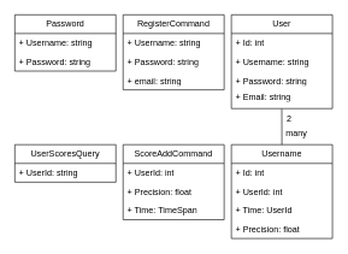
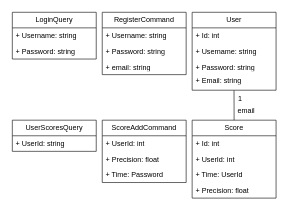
  <mxCell id="0" />
  <mxCell id="1" parent="0" />
- <mxCell id="2" value="Password" style="swimlane;fontStyle=0;childLayout=stackLayout;horizontal=1;startSize=26;fillColor=none;horizontalStack=0;resizeParent=1;resizeParentMax=0;resizeLast=0;collapsible=1;marginBottom=0;whiteSpace=wrap;html=1;" vertex="1" parent="1"><mxGeometry x="20" y="20" width="140" height="78" as="geometry" /></mxCell>
+ <mxCell id="2" value="LoginQuery" style="swimlane;fontStyle=0;childLayout=stackLayout;horizontal=1;startSize=26;fillColor=none;horizontalStack=0;resizeParent=1;resizeParentMax=0;resizeLast=0;collapsible=1;marginBottom=0;whiteSpace=wrap;html=1;" vertex="1" parent="1"><mxGeometry x="20" y="20" width="140" height="78" as="geometry" /></mxCell>
  <mxCell id="3" value="+ Username: string" style="text;strokeColor=none;fillColor=none;align=left;verticalAlign=top;spacingLeft=4;spacingRight=4;overflow=hidden;rotatable=0;points=[[0,0.5],[1,0.5]];portConstraint=eastwest;whiteSpace=wrap;html=1;" vertex="1" parent="2"><mxGeometry y="26" width="140" height="26" as="geometry" /></mxCell>
  <mxCell id="4" value="+ Password: string" style="text;strokeColor=none;fillColor=none;align=left;verticalAlign=top;spacingLeft=4;spacingRight=4;overflow=hidden;rotatable=0;points=[[0,0.5],[1,0.5]];portConstraint=eastwest;whiteSpace=wrap;html=1;" vertex="1" parent="2"><mxGeometry y="52" width="140" height="26" as="geometry" /></mxCell>
  <mxCell id="5" value="RegisterCommand" style="swimlane;fontStyle=0;childLayout=stackLayout;horizontal=1;startSize=26;fillColor=none;horizontalStack=0;resizeParent=1;resizeParentMax=0;resizeLast=0;collapsible=1;marginBottom=0;whiteSpace=wrap;html=1;" vertex="1" parent="1"><mxGeometry x="170" y="20" width="140" height="104" as="geometry" /></mxCell>
  <mxCell id="6" value="+ Username: string" style="text;strokeColor=none;fillColor=none;align=left;verticalAlign=top;spacingLeft=4;spacingRight=4;overflow=hidden;rotatable=0;points=[[0,0.5],[1,0.5]];portConstraint=eastwest;whiteSpace=wrap;html=1;" vertex="1" parent="5"><mxGeometry y="26" width="140" height="26" as="geometry" /></mxCell>
  <mxCell id="7" value="+ Password: string" style="text;strokeColor=none;fillColor=none;align=left;verticalAlign=top;spacingLeft=4;spacingRight=4;overflow=hidden;rotatable=0;points=[[0,0.5],[1,0.5]];portConstraint=eastwest;whiteSpace=wrap;html=1;" vertex="1" parent="5"><mxGeometry y="52" width="140" height="26" as="geometry" /></mxCell>
  <mxCell id="8" value="+ email: string&lt;br&gt;" style="text;strokeColor=none;fillColor=none;align=left;verticalAlign=top;spacingLeft=4;spacingRight=4;overflow=hidden;rotatable=0;points=[[0,0.5],[1,0.5]];portConstraint=eastwest;whiteSpace=wrap;html=1;" vertex="1" parent="5"><mxGeometry y="78" width="140" height="26" as="geometry" /></mxCell>
  <mxCell id="9" value="User" style="swimlane;fontStyle=0;childLayout=stackLayout;horizontal=1;startSize=26;fillColor=none;horizontalStack=0;resizeParent=1;resizeParentMax=0;resizeLast=0;collapsible=1;marginBottom=0;whiteSpace=wrap;html=1;" vertex="1" parent="1"><mxGeometry x="320" y="20" width="140" height="130" as="geometry" /></mxCell>
  <mxCell id="10" value="+ Id: int" style="text;strokeColor=none;fillColor=none;align=left;verticalAlign=top;spacingLeft=4;spacingRight=4;overflow=hidden;rotatable=0;points=[[0,0.5],[1,0.5]];portConstraint=eastwest;whiteSpace=wrap;html=1;" vertex="1" parent="9"><mxGeometry y="26" width="140" height="26" as="geometry" /></mxCell>
  <mxCell id="11" value="+ Username: string" style="text;strokeColor=none;fillColor=none;align=left;verticalAlign=top;spacingLeft=4;spacingRight=4;overflow=hidden;rotatable=0;points=[[0,0.5],[1,0.5]];portConstraint=eastwest;whiteSpace=wrap;html=1;" vertex="1" parent="9"><mxGeometry y="52" width="140" height="26" as="geometry" /></mxCell>
  <mxCell id="12" value="+ Password: string" style="text;strokeColor=none;fillColor=none;align=left;verticalAlign=top;spacingLeft=4;spacingRight=4;overflow=hidden;rotatable=0;points=[[0,0.5],[1,0.5]];portConstraint=eastwest;whiteSpace=wrap;html=1;" vertex="1" parent="9"><mxGeometry y="78" width="140" height="22" as="geometry" /></mxCell>
  <mxCell id="13" value="+ Email: string" style="text;strokeColor=none;fillColor=none;align=left;verticalAlign=top;spacingLeft=4;spacingRight=4;overflow=hidden;rotatable=0;points=[[0,0.5],[1,0.5]];portConstraint=eastwest;whiteSpace=wrap;html=1;" vertex="1" parent="9"><mxGeometry y="100" width="140" height="30" as="geometry" /></mxCell>
- <mxCell id="14" value="Username" style="swimlane;fontStyle=0;childLayout=stackLayout;horizontal=1;startSize=26;fillColor=none;horizontalStack=0;resizeParent=1;resizeParentMax=0;resizeLast=0;collapsible=1;marginBottom=0;whiteSpace=wrap;html=1;" vertex="1" parent="1"><mxGeometry x="320" y="200" width="140" height="130" as="geometry" /></mxCell>
+ <mxCell id="14" value="Score" style="swimlane;fontStyle=0;childLayout=stackLayout;horizontal=1;startSize=26;fillColor=none;horizontalStack=0;resizeParent=1;resizeParentMax=0;resizeLast=0;collapsible=1;marginBottom=0;whiteSpace=wrap;html=1;" vertex="1" parent="1"><mxGeometry x="320" y="200" width="140" height="130" as="geometry" /></mxCell>
  <mxCell id="15" value="+ Id: int&amp;nbsp;" style="text;strokeColor=none;fillColor=none;align=left;verticalAlign=top;spacingLeft=4;spacingRight=4;overflow=hidden;rotatable=0;points=[[0,0.5],[1,0.5]];portConstraint=eastwest;whiteSpace=wrap;html=1;" vertex="1" parent="14"><mxGeometry y="26" width="140" height="26" as="geometry" /></mxCell>
  <mxCell id="16" value="+ UserId: int&amp;nbsp;" style="text;strokeColor=none;fillColor=none;align=left;verticalAlign=top;spacingLeft=4;spacingRight=4;overflow=hidden;rotatable=0;points=[[0,0.5],[1,0.5]];portConstraint=eastwest;whiteSpace=wrap;html=1;" vertex="1" parent="14"><mxGeometry y="52" width="140" height="26" as="geometry" /></mxCell>
  <mxCell id="17" value="+ Time: UserId&lt;br&gt;" style="text;strokeColor=none;fillColor=none;align=left;verticalAlign=top;spacingLeft=4;spacingRight=4;overflow=hidden;rotatable=0;points=[[0,0.5],[1,0.5]];portConstraint=eastwest;whiteSpace=wrap;html=1;" vertex="1" parent="14"><mxGeometry y="78" width="140" height="26" as="geometry" /></mxCell>
  <mxCell id="18" value="+ Precision: float" style="text;strokeColor=none;fillColor=none;align=left;verticalAlign=top;spacingLeft=4;spacingRight=4;overflow=hidden;rotatable=0;points=[[0,0.5],[1,0.5]];portConstraint=eastwest;whiteSpace=wrap;html=1;" vertex="1" parent="14"><mxGeometry y="104" width="140" height="26" as="geometry" /></mxCell>
  <mxCell id="19" value="ScoreAddCommand" style="swimlane;fontStyle=0;childLayout=stackLayout;horizontal=1;startSize=26;fillColor=none;horizontalStack=0;resizeParent=1;resizeParentMax=0;resizeLast=0;collapsible=1;marginBottom=0;whiteSpace=wrap;html=1;" vertex="1" parent="1"><mxGeometry x="170" y="200" width="140" height="104" as="geometry" /></mxCell>
  <mxCell id="20" value="+ UserId: int" style="text;strokeColor=none;fillColor=none;align=left;verticalAlign=top;spacingLeft=4;spacingRight=4;overflow=hidden;rotatable=0;points=[[0,0.5],[1,0.5]];portConstraint=eastwest;whiteSpace=wrap;html=1;" vertex="1" parent="19"><mxGeometry y="26" width="140" height="26" as="geometry" /></mxCell>
  <mxCell id="21" value="+ Precision: float" style="text;strokeColor=none;fillColor=none;align=left;verticalAlign=top;spacingLeft=4;spacingRight=4;overflow=hidden;rotatable=0;points=[[0,0.5],[1,0.5]];portConstraint=eastwest;whiteSpace=wrap;html=1;" vertex="1" parent="19"><mxGeometry y="52" width="140" height="26" as="geometry" /></mxCell>
- <mxCell id="22" value="+ Time: TimeSpan" style="text;strokeColor=none;fillColor=none;align=left;verticalAlign=top;spacingLeft=4;spacingRight=4;overflow=hidden;rotatable=0;points=[[0,0.5],[1,0.5]];portConstraint=eastwest;whiteSpace=wrap;html=1;" vertex="1" parent="19"><mxGeometry y="78" width="140" height="26" as="geometry" /></mxCell>
+ <mxCell id="22" value="+ Time: Password" style="text;strokeColor=none;fillColor=none;align=left;verticalAlign=top;spacingLeft=4;spacingRight=4;overflow=hidden;rotatable=0;points=[[0,0.5],[1,0.5]];portConstraint=eastwest;whiteSpace=wrap;html=1;" vertex="1" parent="19"><mxGeometry y="78" width="140" height="26" as="geometry" /></mxCell>
  <mxCell id="23" value="UserScoresQuery" style="swimlane;fontStyle=0;childLayout=stackLayout;horizontal=1;startSize=26;fillColor=none;horizontalStack=0;resizeParent=1;resizeParentMax=0;resizeLast=0;collapsible=1;marginBottom=0;whiteSpace=wrap;html=1;" vertex="1" parent="1"><mxGeometry x="20" y="200" width="140" height="52" as="geometry" /></mxCell>
  <mxCell id="24" value="+ UserId: string" style="text;strokeColor=none;fillColor=none;align=left;verticalAlign=top;spacingLeft=4;spacingRight=4;overflow=hidden;rotatable=0;points=[[0,0.5],[1,0.5]];portConstraint=eastwest;whiteSpace=wrap;html=1;" vertex="1" parent="23"><mxGeometry y="26" width="140" height="26" as="geometry" /></mxCell>
  <mxCell id="25" value="" style="endArrow=none;html=1;rounded=0;entryX=0.499;entryY=1.015;entryDx=0;entryDy=0;entryPerimeter=0;exitX=0.5;exitY=0;exitDx=0;exitDy=0;" edge="1" parent="1" source="14" target="13"><mxGeometry width="50" height="50" relative="1" as="geometry"><mxPoint x="400" y="250" as="sourcePoint" /><mxPoint x="450" y="200" as="targetPoint" /></mxGeometry></mxCell>
- <mxCell id="26" value="2" style="text;html=1;align=center;verticalAlign=middle;resizable=0;points=[];autosize=1;strokeColor=none;fillColor=none;" vertex="1" parent="1"><mxGeometry x="385" y="150" width="30" height="30" as="geometry" /></mxCell>
- <mxCell id="27" value="many&lt;br&gt;" style="text;html=1;align=center;verticalAlign=middle;resizable=0;points=[];autosize=1;strokeColor=none;fillColor=none;" vertex="1" parent="1"><mxGeometry x="385" y="170" width="50" height="30" as="geometry" /></mxCell>
+ <mxCell id="26" value="1" style="text;html=1;align=center;verticalAlign=middle;resizable=0;points=[];autosize=1;strokeColor=none;fillColor=none;" vertex="1" parent="1"><mxGeometry x="385" y="150" width="30" height="30" as="geometry" /></mxCell>
+ <mxCell id="27" value="email&lt;br&gt;" style="text;html=1;align=center;verticalAlign=middle;resizable=0;points=[];autosize=1;strokeColor=none;fillColor=none;" vertex="1" parent="1"><mxGeometry x="385" y="170" width="50" height="30" as="geometry" /></mxCell>
